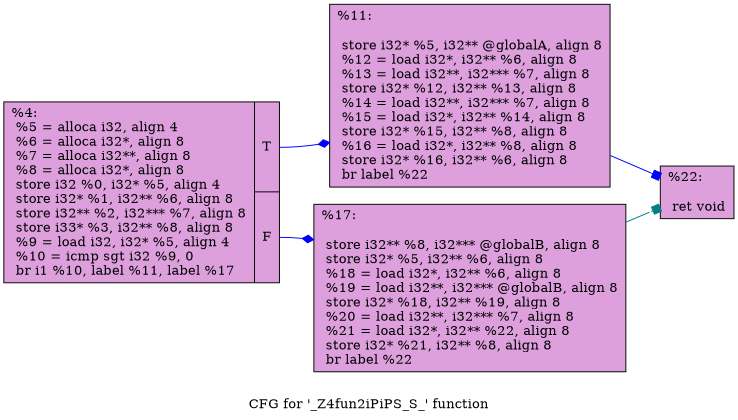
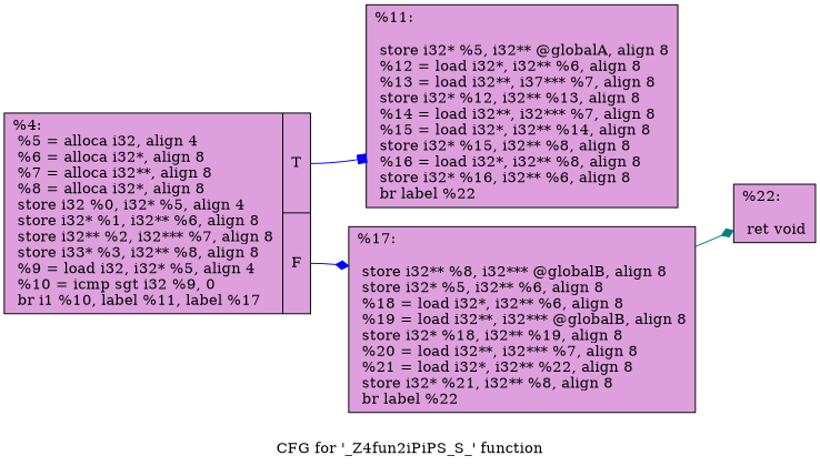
  digraph {
    label="CFG for '_Z4fun2iPiPS_S_' function"
    rankdir=LR
    node [fillcolor=plum shape=record style=filled]
    edge [arrowhead=box color=blue]
    n1 [label="{%4:\l  %5 = alloca i32, align 4\l  %6 = alloca i32*, align 8\l  %7 = alloca i32**, align 8\l  %8 = alloca i32*, align 8\l  store i32 %0, i32* %5, align 4\l  store i32* %1, i32** %6, align 8\l  store i32** %2, i32*** %7, align 8\l  store i33* %3, i32** %8, align 8\l  %9 = load i32, i32* %5, align 4\l  %10 = icmp sgt i32 %9, 0\l  br i1 %10, label %11, label %17\l|{<s0>T|<s1>F}}"]
-   n2 [label="{%11:\l\l  store i32* %5, i32** @globalA, align 8\l  %12 = load i32*, i32** %6, align 8\l  %13 = load i32**, i32*** %7, align 8\l  store i32* %12, i32** %13, align 8\l  %14 = load i32**, i32*** %7, align 8\l  %15 = load i32*, i32** %14, align 8\l  store i32* %15, i32** %8, align 8\l  %16 = load i32*, i32** %8, align 8\l  store i32* %16, i32** %6, align 8\l  br label %22\l}"]
+   n2 [label="{%11:\l\l  store i32* %5, i32** @globalA, align 8\l  %12 = load i32*, i32** %6, align 8\l  %13 = load i32**, i37*** %7, align 8\l  store i32* %12, i32** %13, align 8\l  %14 = load i32**, i32*** %7, align 8\l  %15 = load i32*, i32** %14, align 8\l  store i32* %15, i32** %8, align 8\l  %16 = load i32*, i32** %8, align 8\l  store i32* %16, i32** %6, align 8\l  br label %22\l}"]
    n3 [label="{%17:\l\l  store i32** %8, i32*** @globalB, align 8\l  store i32* %5, i32** %6, align 8\l  %18 = load i32*, i32** %6, align 8\l  %19 = load i32**, i32*** @globalB, align 8\l  store i32* %18, i32** %19, align 8\l  %20 = load i32**, i32*** %7, align 8\l  %21 = load i32*, i32** %22, align 8\l  store i32* %21, i32** %8, align 8\l  br label %22\l}"]
    n4 [label="{%22:\l\l  ret void\l}"]
-   n1 -> n2 [arrowhead=diamond tailport=s0]
+   n1 -> n2 [tailport=s0]
    n1 -> n3 [arrowhead=diamond tailport=s1]
-   n2 -> n4
-   n3 -> n4 [color=teal]
+   n3 -> n4 [arrowhead=diamond color=teal]
  }
